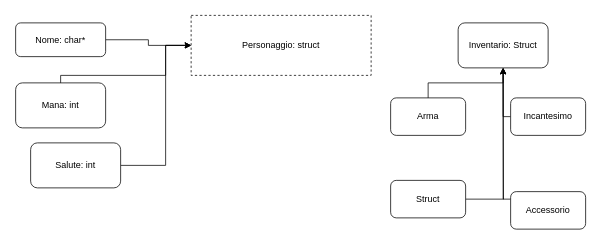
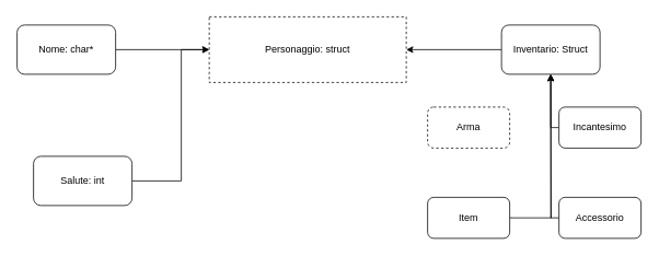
  <mxCell id="0" />
  <mxCell id="1" parent="0" />
  <mxCell id="2" value="Personaggio: struct" style="rounded=0;whiteSpace=wrap;html=1;dashed=1;" vertex="1" parent="1"><mxGeometry x="254" y="20" width="240" height="80" as="geometry" /></mxCell>
  <mxCell id="3" style="edgeStyle=orthogonalEdgeStyle;rounded=0;orthogonalLoop=1;jettySize=auto;html=1;entryX=0;entryY=0.5;entryDx=0;entryDy=0;" edge="1" parent="1" source="4" target="2"><mxGeometry relative="1" as="geometry" /></mxCell>
- <mxCell id="4" value="Nome: char*" style="rounded=1;whiteSpace=wrap;html=1;" vertex="1" parent="1"><mxGeometry x="20" y="30" width="120" height="45" as="geometry" /></mxCell>
+ <mxCell id="4" value="Nome: char*" style="rounded=1;whiteSpace=wrap;html=1;" vertex="1" parent="1"><mxGeometry x="20" y="30" width="120" height="60" as="geometry" /></mxCell>
  <mxCell id="5" style="edgeStyle=orthogonalEdgeStyle;rounded=0;orthogonalLoop=1;jettySize=auto;html=1;entryX=0;entryY=0.5;entryDx=0;entryDy=0;" edge="1" parent="1" source="6" target="2"><mxGeometry relative="1" as="geometry"><Array as="points"><mxPoint x="220" y="220" /><mxPoint x="220" y="60" /></Array></mxGeometry></mxCell>
  <mxCell id="6" value="Salute: int" style="rounded=1;whiteSpace=wrap;html=1;" vertex="1" parent="1"><mxGeometry x="40" y="190" width="120" height="60" as="geometry" /></mxCell>
- <mxCell id="7" style="edgeStyle=orthogonalEdgeStyle;rounded=0;orthogonalLoop=1;jettySize=auto;html=1;entryX=0;entryY=0.5;entryDx=0;entryDy=0;" edge="1" parent="1" source="8" target="2"><mxGeometry relative="1" as="geometry"><mxPoint x="240" y="80" as="targetPoint" /><Array as="points"><mxPoint x="80" y="100" /><mxPoint x="220" y="100" /><mxPoint x="220" y="60" /></Array></mxGeometry></mxCell>
- <mxCell id="8" value="Mana: int" style="rounded=1;whiteSpace=wrap;html=1;" vertex="1" parent="1"><mxGeometry x="20" y="110" width="120" height="60" as="geometry" /></mxCell>
+ <mxCell id="9" style="edgeStyle=orthogonalEdgeStyle;rounded=0;orthogonalLoop=1;jettySize=auto;html=1;entryX=1;entryY=0.5;entryDx=0;entryDy=0;" edge="1" parent="1" source="10" target="2"><mxGeometry relative="1" as="geometry" /></mxCell>
  <mxCell id="10" value="Inventario: Struct" style="rounded=1;whiteSpace=wrap;html=1;" vertex="1" parent="1"><mxGeometry x="610" y="30" width="120" height="60" as="geometry" /></mxCell>
- <mxCell id="11" style="edgeStyle=orthogonalEdgeStyle;rounded=0;orthogonalLoop=1;jettySize=auto;html=1;entryX=0.5;entryY=1;entryDx=0;entryDy=0;" edge="1" parent="1" source="12" target="10"><mxGeometry relative="1" as="geometry" /></mxCell>
- <mxCell id="12" value="Arma" style="rounded=1;whiteSpace=wrap;html=1;" vertex="1" parent="1"><mxGeometry x="520" y="130" width="100" height="50" as="geometry" /></mxCell>
+ <mxCell id="12" value="Arma" style="rounded=1;whiteSpace=wrap;html=1;dashed=1;" vertex="1" parent="1"><mxGeometry x="520" y="130" width="100" height="50" as="geometry" /></mxCell>
  <mxCell id="13" style="edgeStyle=orthogonalEdgeStyle;rounded=0;orthogonalLoop=1;jettySize=auto;html=1;" edge="1" parent="1" source="14"><mxGeometry relative="1" as="geometry"><mxPoint x="670" y="90" as="targetPoint" /><Array as="points"><mxPoint x="670" y="155" /></Array></mxGeometry></mxCell>
  <mxCell id="14" value="Incantesimo" style="rounded=1;whiteSpace=wrap;html=1;" vertex="1" parent="1"><mxGeometry x="680" y="130" width="100" height="50" as="geometry" /></mxCell>
  <mxCell id="15" style="edgeStyle=orthogonalEdgeStyle;rounded=0;orthogonalLoop=1;jettySize=auto;html=1;" edge="1" parent="1" source="16"><mxGeometry relative="1" as="geometry"><mxPoint x="670" y="90" as="targetPoint" /><Array as="points"><mxPoint x="670" y="265" /></Array></mxGeometry></mxCell>
- <mxCell id="16" value="Accessorio" style="rounded=1;whiteSpace=wrap;html=1;" vertex="1" parent="1"><mxGeometry x="680" y="255" width="100" height="50" as="geometry" /></mxCell>
+ <mxCell id="16" value="Accessorio" style="rounded=1;whiteSpace=wrap;html=1;" vertex="1" parent="1"><mxGeometry x="680" y="240" width="100" height="50" as="geometry" /></mxCell>
  <mxCell id="17" style="edgeStyle=orthogonalEdgeStyle;rounded=0;orthogonalLoop=1;jettySize=auto;html=1;" edge="1" parent="1" source="18"><mxGeometry relative="1" as="geometry"><mxPoint x="670" y="90" as="targetPoint" /></mxGeometry></mxCell>
- <mxCell id="18" value="Struct" style="rounded=1;whiteSpace=wrap;html=1;" vertex="1" parent="1"><mxGeometry x="520" y="240" width="100" height="50" as="geometry" /></mxCell>
+ <mxCell id="18" value="Item" style="rounded=1;whiteSpace=wrap;html=1;" vertex="1" parent="1"><mxGeometry x="520" y="240" width="100" height="50" as="geometry" /></mxCell>
